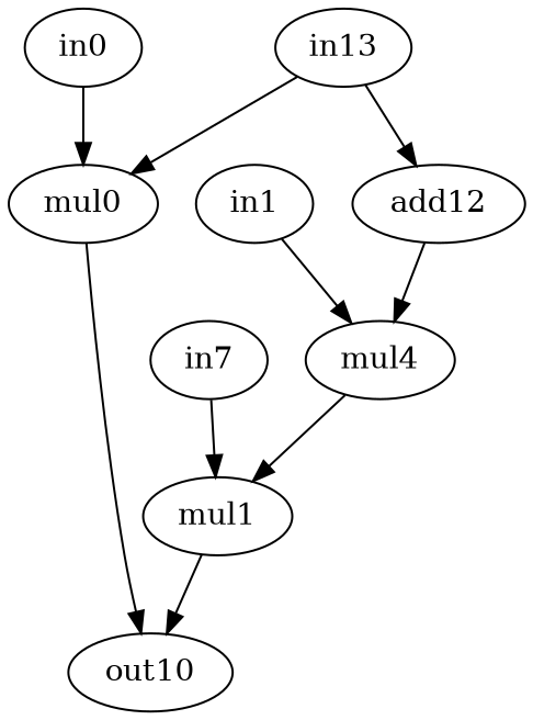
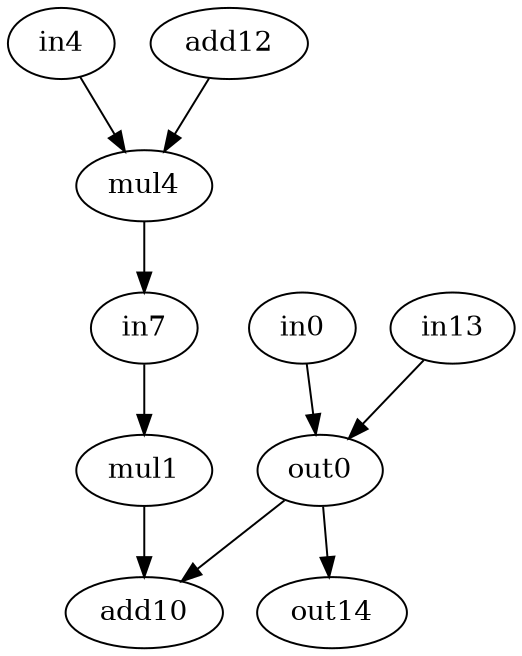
  strict digraph {
    node [alap=2 asap=0 op=in]
    edge [port=0 w=0]
-   n1 [asap=2 label=mul0 op=mul]
-   n2 [alap=4 asap=4 label=out10 op=add]
+   n1 [asap=2 label=out0 op=mul]
+   n2 [alap=4 asap=4 label=add10 op=add]
+   n3 [alap=3 asap=3 label=out14 op=out]
    n4 [alap=1 label=in0]
    n5 [asap=2 label=mul4 op=mul]
    n6 [alap=3 asap=3 label=mul1 op=mul]
-   n7 [alap=1 label=in1]
+   n7 [alap=1 label=in4]
    n8 [label=in7]
    n9 [alap=1 asap=1 label=add12 op=addi value=2]
    n10 [alap=0 label=in13]
    n1 -> n2
+   n1 -> n3
    n4 -> n1
-   n5 -> n6
+   n5 -> n8
    n6 -> n2 [port=1]
    n7 -> n5
    n8 -> n6 [port=1]
    n9 -> n5 [port=1]
    n10 -> n1 [port=1]
-   n10 -> n9
  }
